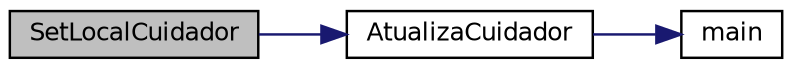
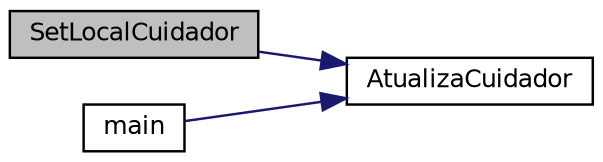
  digraph {
    rankdir=RL
    node [color=black fillcolor=white fontname=Helvetica fontsize=10 shape=record style=filled]
    edge [color=midnightblue dir=back fontname=Helvetica fontsize=10 labelfontname=Helvetica labelfontsize=10 style=solid]
    n1 [fillcolor=grey75 fontcolor=black height=0.2 label=SetLocalCuidador width=0.4]
    n2 [height=0.2 label=AtualizaCuidador width=0.4]
    n3 [height=0.2 label=main width=0.4]
    n2 -> n1
-   n3 -> n2
+   n2 -> n3
  }
